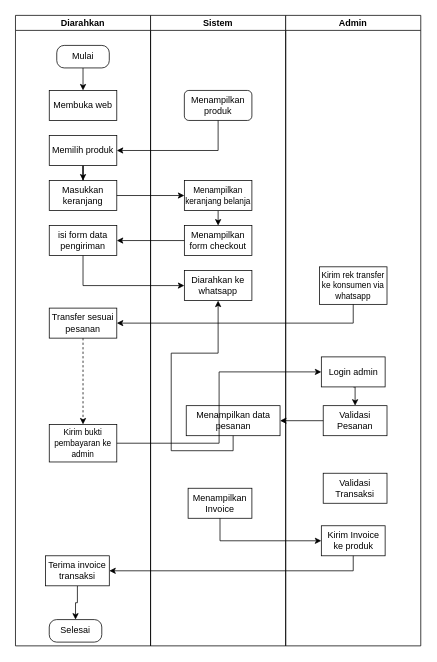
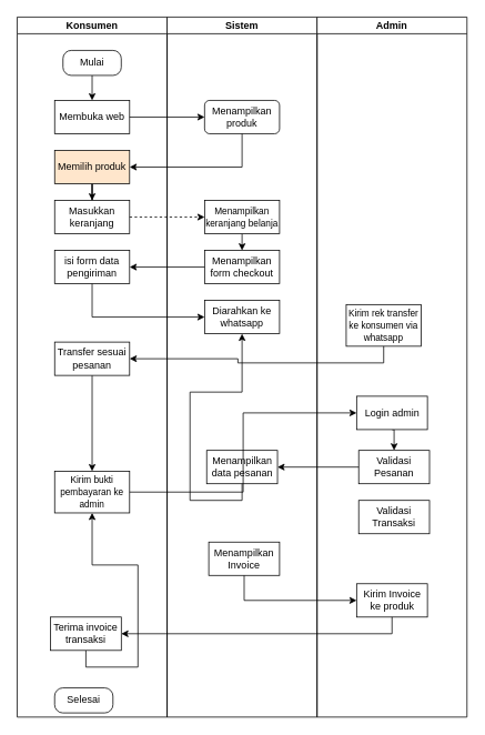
  <mxCell id="0" />
  <mxCell id="1" parent="0" />
- <mxCell id="2" value="Diarahkan" style="swimlane;startSize=20;horizontal=1;containerType=tree;strokeColor=default;fillColor=default;" parent="1" vertex="1"><mxGeometry x="20" y="20" width="180" height="840" as="geometry" /></mxCell>
+ <mxCell id="2" value="Konsumen" style="swimlane;startSize=20;horizontal=1;containerType=tree;strokeColor=default;fillColor=default;" parent="1" vertex="1"><mxGeometry x="20" y="20" width="180" height="840" as="geometry" /></mxCell>
  <mxCell id="3" style="edgeStyle=orthogonalEdgeStyle;rounded=0;orthogonalLoop=1;jettySize=auto;html=1;exitX=0.5;exitY=1;exitDx=0;exitDy=0;entryX=0.5;entryY=0;entryDx=0;entryDy=0;" parent="2" source="4" target="5" edge="1"><mxGeometry relative="1" as="geometry" /></mxCell>
  <mxCell id="4" value="Mulai" style="rounded=1;whiteSpace=wrap;html=1;arcSize=33;" parent="2" vertex="1"><mxGeometry x="55" y="40" width="70" height="30" as="geometry" /></mxCell>
  <mxCell id="5" value="Membuka web" style="rounded=0;whiteSpace=wrap;html=1;" parent="2" vertex="1"><mxGeometry x="45" y="100" width="90" height="40" as="geometry" /></mxCell>
  <mxCell id="6" style="edgeStyle=orthogonalEdgeStyle;rounded=0;orthogonalLoop=1;jettySize=auto;html=1;exitX=0.5;exitY=1;exitDx=0;exitDy=0;" edge="1" parent="2" source="7" target="8"><mxGeometry relative="1" as="geometry" /></mxCell>
- <mxCell id="7" value="Memilih produk" style="rounded=0;whiteSpace=wrap;html=1;" parent="2" vertex="1"><mxGeometry x="45" y="160" width="90" height="40" as="geometry" /></mxCell>
+ <mxCell id="7" value="Memilih produk" style="rounded=0;whiteSpace=wrap;html=1;fillColor=#ffe6cc;" parent="2" vertex="1"><mxGeometry x="45" y="160" width="90" height="40" as="geometry" /></mxCell>
  <mxCell id="8" value="Masukkan keranjang" style="rounded=0;whiteSpace=wrap;html=1;" vertex="1" parent="2"><mxGeometry x="45" y="220" width="90" height="40" as="geometry" /></mxCell>
  <mxCell id="9" value="&lt;font style=&quot;font-size: 12px;&quot;&gt;isi form data pengiriman&lt;/font&gt;" style="rounded=0;whiteSpace=wrap;html=1;" vertex="1" parent="2"><mxGeometry x="45" y="280" width="90" height="40" as="geometry" /></mxCell>
- <mxCell id="10" style="edgeStyle=orthogonalEdgeStyle;rounded=0;orthogonalLoop=1;jettySize=auto;html=1;exitX=0.5;exitY=1;exitDx=0;exitDy=0;entryX=0.5;entryY=0;entryDx=0;entryDy=0;fontSize=11;dashed=1;" edge="1" parent="2" source="11" target="12"><mxGeometry relative="1" as="geometry" /></mxCell>
+ <mxCell id="10" style="edgeStyle=orthogonalEdgeStyle;rounded=0;orthogonalLoop=1;jettySize=auto;html=1;exitX=0.5;exitY=1;exitDx=0;exitDy=0;entryX=0.5;entryY=0;entryDx=0;entryDy=0;fontSize=11;" edge="1" parent="2" source="11" target="12"><mxGeometry relative="1" as="geometry" /></mxCell>
  <mxCell id="11" value="&lt;font style=&quot;font-size: 12px;&quot;&gt;Transfer sesuai pesanan&lt;/font&gt;" style="rounded=0;whiteSpace=wrap;html=1;" vertex="1" parent="2"><mxGeometry x="45" y="390" width="90" height="40" as="geometry" /></mxCell>
  <mxCell id="12" value="&lt;font style=&quot;font-size: 11px;&quot;&gt;Kirim bukti pembayaran ke admin&lt;/font&gt;" style="rounded=0;whiteSpace=wrap;html=1;" vertex="1" parent="2"><mxGeometry x="45" y="545" width="90" height="50" as="geometry" /></mxCell>
- <mxCell id="13" style="edgeStyle=orthogonalEdgeStyle;rounded=0;orthogonalLoop=1;jettySize=auto;html=1;exitX=0.5;exitY=1;exitDx=0;exitDy=0;entryX=0.5;entryY=0;entryDx=0;entryDy=0;fontSize=11;" edge="1" parent="2" source="14" target="15"><mxGeometry relative="1" as="geometry" /></mxCell>
+ <mxCell id="13" style="edgeStyle=orthogonalEdgeStyle;rounded=0;orthogonalLoop=1;jettySize=auto;html=1;exitX=0.5;exitY=1;exitDx=0;exitDy=0;fontSize=11;" edge="1" parent="2" source="14" target="12"><mxGeometry relative="1" as="geometry" /></mxCell>
  <mxCell id="14" value="Terima invoice transaksi" style="rounded=0;whiteSpace=wrap;html=1;" vertex="1" parent="2"><mxGeometry x="40" y="720" width="85" height="40" as="geometry" /></mxCell>
  <mxCell id="15" value="Selesai" style="rounded=1;whiteSpace=wrap;html=1;arcSize=33;" vertex="1" parent="2"><mxGeometry x="45" y="805" width="70" height="30" as="geometry" /></mxCell>
  <mxCell id="16" value="Sistem" style="swimlane;startSize=20;horizontal=1;containerType=tree;strokeColor=default;fillColor=default;" parent="1" vertex="1"><mxGeometry x="200" y="20" width="180" height="840" as="geometry"><mxRectangle x="310" y="60" width="80" height="30" as="alternateBounds" /></mxGeometry></mxCell>
  <mxCell id="17" value="Menampilkan produk" style="whiteSpace=wrap;html=1;rounded=1;" parent="16" vertex="1"><mxGeometry x="45" y="100" width="90" height="40" as="geometry" /></mxCell>
  <mxCell id="18" style="edgeStyle=orthogonalEdgeStyle;rounded=0;orthogonalLoop=1;jettySize=auto;html=1;exitX=0.5;exitY=1;exitDx=0;exitDy=0;entryX=0.5;entryY=0;entryDx=0;entryDy=0;fontSize=12;" edge="1" parent="16" source="19" target="20"><mxGeometry relative="1" as="geometry" /></mxCell>
  <mxCell id="19" value="&lt;font style=&quot;font-size: 11px;&quot;&gt;Menampilkan keranjang belanja&lt;/font&gt;" style="rounded=0;whiteSpace=wrap;html=1;" vertex="1" parent="16"><mxGeometry x="45" y="220" width="90" height="40" as="geometry" /></mxCell>
  <mxCell id="20" value="&lt;font style=&quot;font-size: 12px;&quot;&gt;Menampilkan form checkout&lt;/font&gt;" style="rounded=0;whiteSpace=wrap;html=1;" vertex="1" parent="16"><mxGeometry x="45" y="280" width="90" height="40" as="geometry" /></mxCell>
  <mxCell id="21" value="&lt;font style=&quot;font-size: 12px;&quot;&gt;Diarahkan ke whatsapp&lt;/font&gt;" style="rounded=0;whiteSpace=wrap;html=1;" vertex="1" parent="16"><mxGeometry x="45" y="340" width="90" height="40" as="geometry" /></mxCell>
- <mxCell id="22" value="&lt;font style=&quot;font-size: 12px;&quot;&gt;Menampilkan data pesanan&lt;/font&gt;" style="rounded=0;whiteSpace=wrap;html=1;" vertex="1" parent="16"><mxGeometry x="47.5" y="520" width="125" height="40" as="geometry" /></mxCell>
+ <mxCell id="22" value="&lt;font style=&quot;font-size: 12px;&quot;&gt;Menampilkan data pesanan&lt;/font&gt;" style="rounded=0;whiteSpace=wrap;html=1;" vertex="1" parent="16"><mxGeometry x="47.5" y="520" width="85" height="40" as="geometry" /></mxCell>
  <mxCell id="23" value="&lt;font style=&quot;font-size: 12px;&quot;&gt;Menampilkan Invoice&lt;/font&gt;" style="rounded=0;whiteSpace=wrap;html=1;" vertex="1" parent="16"><mxGeometry x="50" y="630" width="85" height="40" as="geometry" /></mxCell>
  <mxCell id="24" value="Admin" style="swimlane;startSize=20;horizontal=1;containerType=tree;strokeColor=default;fillColor=default;" parent="1" vertex="1"><mxGeometry x="380" y="20" width="180" height="840" as="geometry"><mxRectangle x="310" y="60" width="80" height="30" as="alternateBounds" /></mxGeometry></mxCell>
- <mxCell id="25" value="&lt;font style=&quot;font-size: 11px;&quot;&gt;Kirim rek transfer ke konsumen via whatsapp&lt;/font&gt;" style="rounded=0;whiteSpace=wrap;html=1;" vertex="1" parent="24"><mxGeometry x="45" y="335" width="90" height="50" as="geometry" /></mxCell>
+ <mxCell id="25" value="&lt;font style=&quot;font-size: 11px;&quot;&gt;Kirim rek transfer ke konsumen via whatsapp&lt;/font&gt;" style="rounded=0;whiteSpace=wrap;html=1;" vertex="1" parent="24"><mxGeometry x="35" y="345" width="90" height="50" as="geometry" /></mxCell>
  <mxCell id="26" style="edgeStyle=orthogonalEdgeStyle;rounded=0;orthogonalLoop=1;jettySize=auto;html=1;exitX=0.5;exitY=1;exitDx=0;exitDy=0;entryX=0.5;entryY=0;entryDx=0;entryDy=0;fontSize=11;" edge="1" parent="24" source="27" target="28"><mxGeometry relative="1" as="geometry" /></mxCell>
  <mxCell id="27" value="&lt;font style=&quot;font-size: 12px;&quot;&gt;Login admin&lt;/font&gt;" style="rounded=0;whiteSpace=wrap;html=1;" vertex="1" parent="24"><mxGeometry x="47.5" y="455" width="85" height="40" as="geometry" /></mxCell>
  <mxCell id="28" value="&lt;font style=&quot;font-size: 12px;&quot;&gt;Validasi Pesanan&lt;/font&gt;" style="rounded=0;whiteSpace=wrap;html=1;" vertex="1" parent="24"><mxGeometry x="50" y="520" width="85" height="40" as="geometry" /></mxCell>
- <mxCell id="29" value="&lt;font style=&quot;font-size: 12px;&quot;&gt;Validasi Transaksi&lt;/font&gt;" style="rounded=0;whiteSpace=wrap;html=1;" vertex="1" parent="24"><mxGeometry x="50" y="610" width="85" height="40" as="geometry" /></mxCell>
+ <mxCell id="29" value="&lt;font style=&quot;font-size: 12px;&quot;&gt;Validasi Transaksi&lt;/font&gt;" style="rounded=0;whiteSpace=wrap;html=1;" vertex="1" parent="24"><mxGeometry x="50" y="580" width="85" height="40" as="geometry" /></mxCell>
  <mxCell id="30" value="Kirim Invoice ke produk" style="rounded=0;whiteSpace=wrap;html=1;" vertex="1" parent="24"><mxGeometry x="47.5" y="680" width="85" height="40" as="geometry" /></mxCell>
+ <mxCell id="31" style="edgeStyle=orthogonalEdgeStyle;rounded=0;orthogonalLoop=1;jettySize=auto;html=1;exitX=1;exitY=0.5;exitDx=0;exitDy=0;entryX=0;entryY=0.5;entryDx=0;entryDy=0;" parent="1" source="5" target="17" edge="1"><mxGeometry relative="1" as="geometry" /></mxCell>
  <mxCell id="32" style="edgeStyle=orthogonalEdgeStyle;rounded=0;orthogonalLoop=1;jettySize=auto;html=1;exitX=0.5;exitY=1;exitDx=0;exitDy=0;entryX=1;entryY=0.5;entryDx=0;entryDy=0;" parent="1" source="17" target="7" edge="1"><mxGeometry relative="1" as="geometry" /></mxCell>
- <mxCell id="33" style="edgeStyle=orthogonalEdgeStyle;rounded=0;orthogonalLoop=1;jettySize=auto;html=1;exitX=1;exitY=0.5;exitDx=0;exitDy=0;fontSize=11;" edge="1" parent="1" source="8" target="19"><mxGeometry relative="1" as="geometry" /></mxCell>
+ <mxCell id="33" style="edgeStyle=orthogonalEdgeStyle;rounded=0;orthogonalLoop=1;jettySize=auto;html=1;exitX=1;exitY=0.5;exitDx=0;exitDy=0;fontSize=11;dashed=1;" edge="1" parent="1" source="8" target="19"><mxGeometry relative="1" as="geometry" /></mxCell>
  <mxCell id="34" style="edgeStyle=orthogonalEdgeStyle;rounded=0;orthogonalLoop=1;jettySize=auto;html=1;exitX=0;exitY=0.5;exitDx=0;exitDy=0;entryX=1;entryY=0.5;entryDx=0;entryDy=0;fontSize=12;" edge="1" parent="1" source="20" target="9"><mxGeometry relative="1" as="geometry" /></mxCell>
  <mxCell id="35" style="edgeStyle=orthogonalEdgeStyle;rounded=0;orthogonalLoop=1;jettySize=auto;html=1;exitX=0.5;exitY=1;exitDx=0;exitDy=0;entryX=0;entryY=0.5;entryDx=0;entryDy=0;fontSize=12;" edge="1" parent="1" source="9" target="21"><mxGeometry relative="1" as="geometry" /></mxCell>
  <mxCell id="36" style="edgeStyle=orthogonalEdgeStyle;rounded=0;orthogonalLoop=1;jettySize=auto;html=1;exitX=0.5;exitY=1;exitDx=0;exitDy=0;entryX=1;entryY=0.5;entryDx=0;entryDy=0;fontSize=11;" edge="1" parent="1" source="25" target="11"><mxGeometry relative="1" as="geometry" /></mxCell>
  <mxCell id="37" style="edgeStyle=orthogonalEdgeStyle;rounded=0;orthogonalLoop=1;jettySize=auto;html=1;exitX=1;exitY=0.5;exitDx=0;exitDy=0;entryX=0;entryY=0.5;entryDx=0;entryDy=0;fontSize=11;" edge="1" parent="1" source="12" target="27"><mxGeometry relative="1" as="geometry" /></mxCell>
  <mxCell id="38" style="edgeStyle=orthogonalEdgeStyle;rounded=0;orthogonalLoop=1;jettySize=auto;html=1;exitX=0;exitY=0.5;exitDx=0;exitDy=0;entryX=1;entryY=0.5;entryDx=0;entryDy=0;fontSize=11;" edge="1" parent="1" source="28" target="22"><mxGeometry relative="1" as="geometry" /></mxCell>
  <mxCell id="39" style="edgeStyle=orthogonalEdgeStyle;rounded=0;orthogonalLoop=1;jettySize=auto;html=1;exitX=0.5;exitY=1;exitDx=0;exitDy=0;fontSize=11;" edge="1" parent="1" source="22" target="21"><mxGeometry relative="1" as="geometry" /></mxCell>
  <mxCell id="40" style="edgeStyle=orthogonalEdgeStyle;rounded=0;orthogonalLoop=1;jettySize=auto;html=1;exitX=0.5;exitY=1;exitDx=0;exitDy=0;entryX=0;entryY=0.5;entryDx=0;entryDy=0;fontSize=11;" edge="1" parent="1" source="23" target="30"><mxGeometry relative="1" as="geometry" /></mxCell>
  <mxCell id="41" style="edgeStyle=orthogonalEdgeStyle;rounded=0;orthogonalLoop=1;jettySize=auto;html=1;exitX=0.5;exitY=1;exitDx=0;exitDy=0;entryX=1;entryY=0.5;entryDx=0;entryDy=0;fontSize=11;" edge="1" parent="1" source="30" target="14"><mxGeometry relative="1" as="geometry" /></mxCell>
